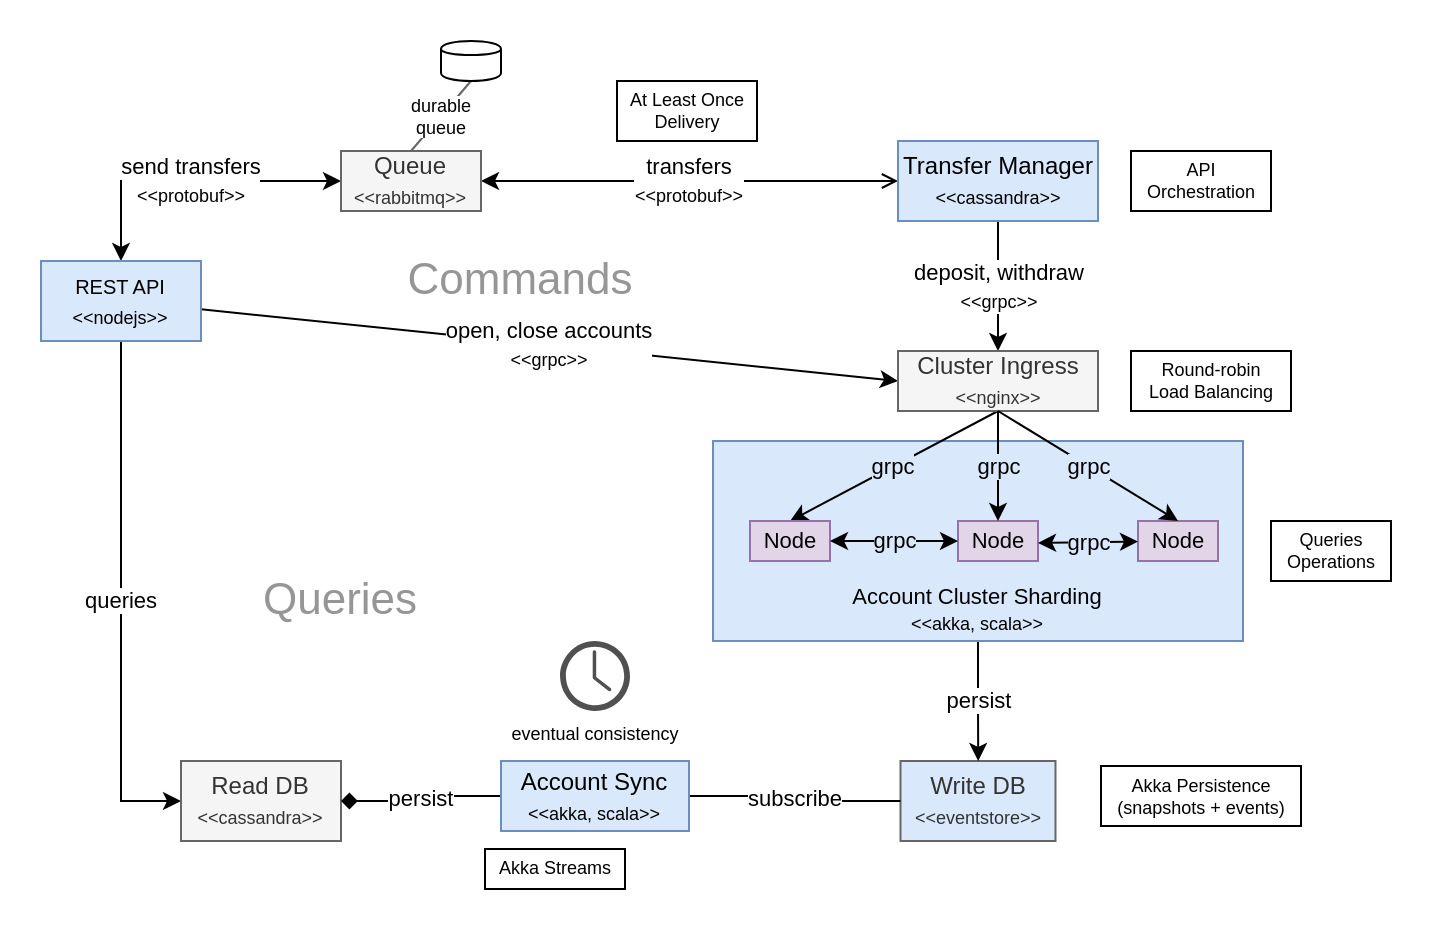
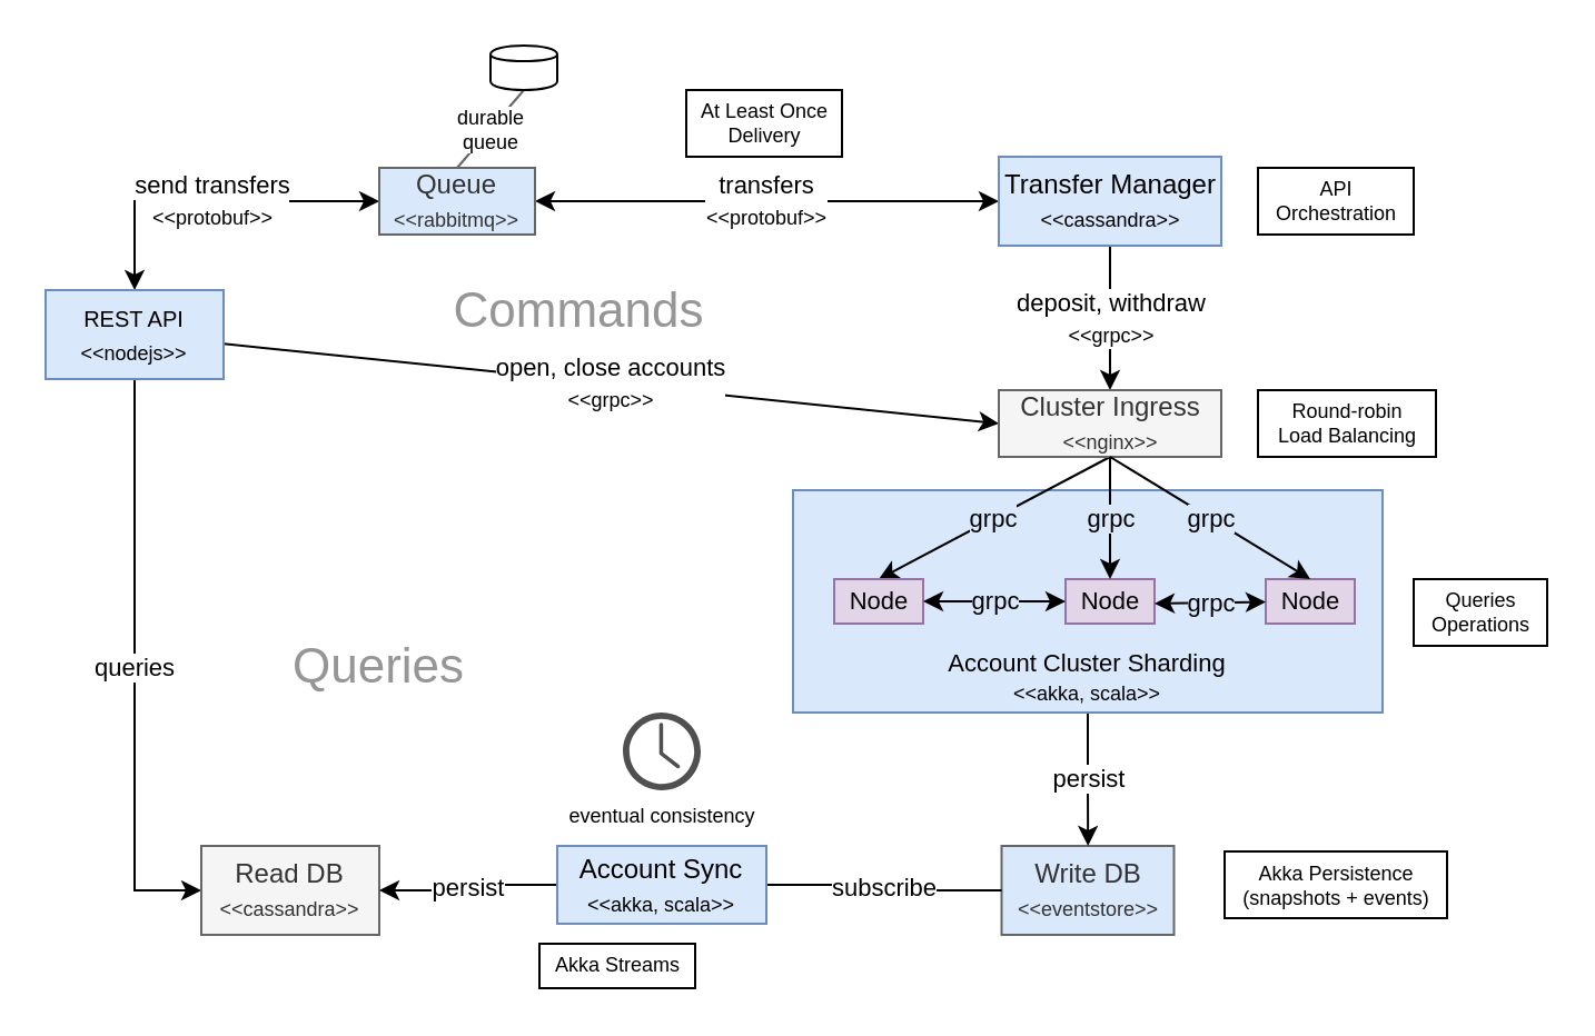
  <mxCell id="0" />
  <mxCell id="1" parent="0" />
  <mxCell id="2" value="send transfers&lt;br&gt;&lt;font style=&quot;font-size: 9px&quot;&gt;&amp;lt;&amp;lt;protobuf&amp;gt;&amp;gt;&lt;/font&gt;" style="edgeStyle=orthogonalEdgeStyle;rounded=0;orthogonalLoop=1;jettySize=auto;html=1;entryX=0;entryY=0.5;entryDx=0;entryDy=0;startArrow=classic;startFill=1;exitX=0.5;exitY=0;exitDx=0;exitDy=0;" parent="1" source="5" target="8" edge="1"><mxGeometry relative="1" as="geometry" /></mxCell>
  <mxCell id="3" value="queries" style="edgeStyle=orthogonalEdgeStyle;rounded=0;orthogonalLoop=1;jettySize=auto;html=1;entryX=0;entryY=0.5;entryDx=0;entryDy=0;" parent="1" source="5" target="9" edge="1"><mxGeometry relative="1" as="geometry" /></mxCell>
  <mxCell id="4" value="open, close accounts&lt;br&gt;&lt;font style=&quot;font-size: 9px&quot;&gt;&amp;lt;&amp;lt;grpc&amp;gt;&amp;gt;&lt;/font&gt;" style="edgeStyle=none;rounded=0;orthogonalLoop=1;jettySize=auto;html=1;startArrow=none;startFill=0;fontSize=11;entryX=0;entryY=0.5;entryDx=0;entryDy=0;" parent="1" source="5" target="19" edge="1"><mxGeometry relative="1" as="geometry"><mxPoint x="290" y="190" as="targetPoint" /></mxGeometry></mxCell>
  <mxCell id="5" value="&lt;div&gt;&lt;font style=&quot;font-size: 10px&quot;&gt;REST API&lt;/font&gt;&lt;/div&gt;&lt;div&gt;&lt;font style=&quot;font-size: 9px&quot;&gt;&amp;lt;&amp;lt;nodejs&amp;gt;&amp;gt;&lt;/font&gt;&lt;br&gt;&lt;/div&gt;" style="rounded=0;whiteSpace=wrap;html=1;fillColor=#dae8fc;strokeColor=#6c8ebf;" parent="1" vertex="1"><mxGeometry x="20" y="130" width="80" height="40" as="geometry" /></mxCell>
- <mxCell id="6" value="transfers&lt;br&gt;&lt;span style=&quot;font-size: 9px&quot;&gt;&amp;lt;&amp;lt;protobuf&amp;gt;&amp;gt;&lt;/span&gt;" style="edgeStyle=none;rounded=0;orthogonalLoop=1;jettySize=auto;html=1;entryX=0;entryY=0.5;entryDx=0;entryDy=0;startArrow=classic;startFill=1;fontSize=11;endArrow=open;" parent="1" source="8" target="12" edge="1"><mxGeometry relative="1" as="geometry" /></mxCell>
+ <mxCell id="6" value="transfers&lt;br&gt;&lt;span style=&quot;font-size: 9px&quot;&gt;&amp;lt;&amp;lt;protobuf&amp;gt;&amp;gt;&lt;/span&gt;" style="edgeStyle=none;rounded=0;orthogonalLoop=1;jettySize=auto;html=1;entryX=0;entryY=0.5;entryDx=0;entryDy=0;startArrow=classic;startFill=1;fontSize=11;" parent="1" source="8" target="12" edge="1"><mxGeometry relative="1" as="geometry" /></mxCell>
  <mxCell id="7" value="durable&lt;br style=&quot;font-size: 9px;&quot;&gt;queue" style="edgeStyle=none;rounded=0;orthogonalLoop=1;jettySize=auto;html=1;exitX=0.5;exitY=0;exitDx=0;exitDy=0;entryX=0.5;entryY=1;entryDx=0;entryDy=0;startArrow=none;startFill=0;fontSize=9;endArrow=none;endFill=0;fillColor=#f5f5f5;strokeColor=#666666;" parent="1" source="8" target="27" edge="1"><mxGeometry relative="1" as="geometry" /></mxCell>
- <mxCell id="8" value="&lt;div&gt;Queue&lt;/div&gt;&lt;div&gt;&lt;font style=&quot;font-size: 9px&quot;&gt;&amp;lt;&amp;lt;rabbitmq&amp;gt;&amp;gt;&lt;/font&gt;&lt;br&gt;&lt;/div&gt;" style="rounded=0;whiteSpace=wrap;html=1;fillColor=#f5f5f5;strokeColor=#666666;fontColor=#333333;" parent="1" vertex="1"><mxGeometry x="170" y="75" width="70" height="30" as="geometry" /></mxCell>
+ <mxCell id="8" value="&lt;div&gt;Queue&lt;/div&gt;&lt;div&gt;&lt;font style=&quot;font-size: 9px&quot;&gt;&amp;lt;&amp;lt;rabbitmq&amp;gt;&amp;gt;&lt;/font&gt;&lt;br&gt;&lt;/div&gt;" style="rounded=0;whiteSpace=wrap;html=1;fillColor=#dae8fc;strokeColor=#666666;fontColor=#333333;" parent="1" vertex="1"><mxGeometry x="170" y="75" width="70" height="30" as="geometry" /></mxCell>
  <mxCell id="9" value="&lt;div&gt;Read DB&lt;br&gt;&lt;/div&gt;&lt;div&gt;&lt;font style=&quot;font-size: 9px&quot;&gt;&amp;lt;&amp;lt;cassandra&amp;gt;&amp;gt;&lt;/font&gt;&lt;br&gt;&lt;/div&gt;" style="rounded=0;whiteSpace=wrap;html=1;fillColor=#f5f5f5;strokeColor=#666666;fontColor=#333333;" parent="1" vertex="1"><mxGeometry x="90" y="380" width="80" height="40" as="geometry" /></mxCell>
  <mxCell id="10" value="&lt;div&gt;Write DB&lt;br&gt;&lt;/div&gt;&lt;div&gt;&lt;font style=&quot;font-size: 9px&quot;&gt;&amp;lt;&amp;lt;eventstore&amp;gt;&amp;gt;&lt;/font&gt;&lt;br&gt;&lt;/div&gt;" style="rounded=0;whiteSpace=wrap;html=1;fillColor=#dae8fc;strokeColor=#666666;fontColor=#333333;" parent="1" vertex="1"><mxGeometry x="449.75" y="380" width="77.5" height="40" as="geometry" /></mxCell>
  <mxCell id="11" value="deposit, withdraw&lt;br&gt;&lt;font style=&quot;font-size: 9px&quot;&gt;&amp;lt;&amp;lt;grpc&amp;gt;&amp;gt;&lt;/font&gt;" style="edgeStyle=orthogonalEdgeStyle;rounded=0;orthogonalLoop=1;jettySize=auto;html=1;entryX=0.5;entryY=0;entryDx=0;entryDy=0;" parent="1" source="12" target="19" edge="1"><mxGeometry relative="1" as="geometry" /></mxCell>
  <mxCell id="12" value="&lt;div&gt;Transfer Manager&lt;br&gt;&lt;/div&gt;&lt;div&gt;&lt;font style=&quot;font-size: 9px&quot;&gt;&amp;lt;&amp;lt;cassandra&amp;gt;&amp;gt;&lt;/font&gt;&lt;br&gt;&lt;/div&gt;" style="rounded=0;whiteSpace=wrap;html=1;fillColor=#dae8fc;strokeColor=#6c8ebf;" parent="1" vertex="1"><mxGeometry x="448.5" y="70" width="100" height="40" as="geometry" /></mxCell>
  <mxCell id="13" value="persist" style="edgeStyle=orthogonalEdgeStyle;rounded=0;orthogonalLoop=1;jettySize=auto;html=1;" parent="1" source="14" target="10" edge="1"><mxGeometry relative="1" as="geometry"><mxPoint x="716" y="470" as="sourcePoint" /></mxGeometry></mxCell>
  <mxCell id="14" value="&lt;div style=&quot;font-size: 11px&quot;&gt;Account Cluster Sharding&lt;/div&gt;&lt;div&gt;&lt;font style=&quot;font-size: 9px&quot;&gt;&amp;lt;&amp;lt;akka, scala&amp;gt;&amp;gt;&lt;/font&gt;&lt;/div&gt;" style="rounded=0;whiteSpace=wrap;html=1;verticalAlign=bottom;align=center;fontSize=11;fillColor=#dae8fc;strokeColor=#6c8ebf;" parent="1" vertex="1"><mxGeometry x="356" y="220" width="265" height="100" as="geometry" /></mxCell>
  <mxCell id="15" value="subscribe" style="edgeStyle=orthogonalEdgeStyle;rounded=0;orthogonalLoop=1;jettySize=auto;html=1;entryX=0;entryY=0.5;entryDx=0;entryDy=0;exitX=1;exitY=0.5;exitDx=0;exitDy=0;endArrow=none;" parent="1" source="17" target="10" edge="1"><mxGeometry relative="1" as="geometry"><mxPoint x="400" y="400" as="sourcePoint" /><mxPoint x="606" y="590" as="targetPoint" /></mxGeometry></mxCell>
- <mxCell id="16" value="persist" style="edgeStyle=orthogonalEdgeStyle;rounded=0;orthogonalLoop=1;jettySize=auto;html=1;entryX=1;entryY=0.5;entryDx=0;entryDy=0;endArrow=diamond;" parent="1" source="17" target="9" edge="1"><mxGeometry relative="1" as="geometry"><mxPoint x="170" y="600" as="targetPoint" /></mxGeometry></mxCell>
+ <mxCell id="16" value="persist" style="edgeStyle=orthogonalEdgeStyle;rounded=0;orthogonalLoop=1;jettySize=auto;html=1;entryX=1;entryY=0.5;entryDx=0;entryDy=0;" parent="1" source="17" target="9" edge="1"><mxGeometry relative="1" as="geometry"><mxPoint x="170" y="600" as="targetPoint" /></mxGeometry></mxCell>
  <mxCell id="17" value="&lt;div&gt;Account Sync&lt;br&gt;&lt;/div&gt;&lt;div&gt;&lt;font style=&quot;font-size: 9px&quot;&gt;&amp;lt;&amp;lt;akka, scala&amp;gt;&amp;gt;&lt;/font&gt;&lt;br&gt;&lt;/div&gt;" style="rounded=0;whiteSpace=wrap;html=1;fillColor=#dae8fc;strokeColor=#6c8ebf;" parent="1" vertex="1"><mxGeometry x="250" y="380" width="94" height="35" as="geometry" /></mxCell>
  <mxCell id="18" value="grpc" style="rounded=0;orthogonalLoop=1;jettySize=auto;html=1;exitX=0.5;exitY=1;exitDx=0;exitDy=0;entryX=0.5;entryY=0;entryDx=0;entryDy=0;labelBackgroundColor=#DAE8FC;" parent="1" source="19" target="20" edge="1"><mxGeometry relative="1" as="geometry"><mxPoint x="658.5" y="190" as="sourcePoint" /></mxGeometry></mxCell>
  <mxCell id="19" value="&lt;div&gt;Cluster Ingress&lt;br&gt;&lt;/div&gt;&lt;div&gt;&lt;font style=&quot;font-size: 9px&quot;&gt;&amp;lt;&amp;lt;nginx&amp;gt;&amp;gt;&lt;/font&gt;&lt;br&gt;&lt;/div&gt;" style="rounded=0;whiteSpace=wrap;html=1;fillColor=#f5f5f5;strokeColor=#666666;fontColor=#333333;" parent="1" vertex="1"><mxGeometry x="448.5" y="175" width="100" height="30" as="geometry" /></mxCell>
  <mxCell id="20" value="Node" style="rounded=0;whiteSpace=wrap;html=1;fontSize=11;align=center;fillColor=#e1d5e7;strokeColor=#9673a6;" parent="1" vertex="1"><mxGeometry x="374.5" y="260" width="40" height="20" as="geometry" /></mxCell>
  <mxCell id="21" value="Node" style="rounded=0;whiteSpace=wrap;html=1;fontSize=11;align=center;fillColor=#e1d5e7;strokeColor=#9673a6;" parent="1" vertex="1"><mxGeometry x="478.5" y="260" width="40" height="20" as="geometry" /></mxCell>
  <mxCell id="22" value="Node" style="rounded=0;whiteSpace=wrap;html=1;fontSize=11;align=center;fillColor=#e1d5e7;strokeColor=#9673a6;" parent="1" vertex="1"><mxGeometry x="568.5" y="260" width="40" height="20" as="geometry" /></mxCell>
  <mxCell id="23" value="grpc" style="rounded=0;orthogonalLoop=1;jettySize=auto;html=1;exitX=0.5;exitY=1;exitDx=0;exitDy=0;entryX=0.5;entryY=0;entryDx=0;entryDy=0;labelBackgroundColor=#DAE8FC;" parent="1" source="19" target="21" edge="1"><mxGeometry relative="1" as="geometry"><mxPoint x="498.5" y="195" as="sourcePoint" /><mxPoint x="404.5" y="270" as="targetPoint" /></mxGeometry></mxCell>
  <mxCell id="24" value="grpc" style="rounded=0;orthogonalLoop=1;jettySize=auto;html=1;exitX=0.5;exitY=1;exitDx=0;exitDy=0;entryX=0.5;entryY=0;entryDx=0;entryDy=0;labelBackgroundColor=#DAE8FC;" parent="1" source="19" target="22" edge="1"><mxGeometry relative="1" as="geometry"><mxPoint x="508.5" y="205" as="sourcePoint" /><mxPoint x="414.5" y="280" as="targetPoint" /></mxGeometry></mxCell>
  <mxCell id="25" value="grpc" style="rounded=0;orthogonalLoop=1;jettySize=auto;html=1;exitX=0;exitY=0.5;exitDx=0;exitDy=0;entryX=1;entryY=0.5;entryDx=0;entryDy=0;startArrow=classic;startFill=1;labelBackgroundColor=#DAE8FC;" parent="1" source="21" target="20" edge="1"><mxGeometry relative="1" as="geometry"><mxPoint x="518.5" y="215" as="sourcePoint" /><mxPoint x="424.5" y="290" as="targetPoint" /></mxGeometry></mxCell>
  <mxCell id="26" value="grpc" style="rounded=0;orthogonalLoop=1;jettySize=auto;html=1;startArrow=classic;startFill=1;labelBackgroundColor=#DAE8FC;" parent="1" source="22" edge="1"><mxGeometry relative="1" as="geometry"><mxPoint x="488.5" y="280" as="sourcePoint" /><mxPoint x="518.5" y="271" as="targetPoint" /></mxGeometry></mxCell>
  <mxCell id="27" value="" style="shape=cylinder;whiteSpace=wrap;html=1;boundedLbl=1;backgroundOutline=1;fontSize=11;align=center;" parent="1" vertex="1"><mxGeometry x="220" y="20" width="30" height="20" as="geometry" /></mxCell>
  <mxCell id="28" value="API&lt;br style=&quot;font-size: 9px;&quot;&gt;Orchestration" style="text;html=1;align=center;verticalAlign=middle;resizable=0;points=[];;autosize=1;fontSize=9;strokeColor=#000000;" parent="1" vertex="1"><mxGeometry x="565" y="75" width="70" height="30" as="geometry" /></mxCell>
  <mxCell id="29" value="Round-robin&lt;br style=&quot;font-size: 9px;&quot;&gt;Load Balancing" style="text;html=1;align=center;verticalAlign=middle;resizable=0;points=[];;autosize=1;fontSize=9;strokeColor=#000000;" parent="1" vertex="1"><mxGeometry x="565" y="175" width="80" height="30" as="geometry" /></mxCell>
  <mxCell id="30" value="At Least Once&lt;br style=&quot;font-size: 9px;&quot;&gt;Delivery" style="text;html=1;align=center;verticalAlign=middle;resizable=0;points=[];;autosize=1;fontSize=9;strokeColor=#000000;" parent="1" vertex="1"><mxGeometry x="308" y="40" width="70" height="30" as="geometry" /></mxCell>
  <mxCell id="31" value="Queries&lt;br style=&quot;font-size: 9px;&quot;&gt;Operations" style="text;html=1;align=center;verticalAlign=middle;resizable=0;points=[];;autosize=1;fontSize=9;strokeColor=#000000;" parent="1" vertex="1"><mxGeometry x="635" y="260" width="60" height="30" as="geometry" /></mxCell>
  <mxCell id="32" value="Akka Persistence&lt;br style=&quot;font-size: 9px;&quot;&gt;(snapshots + events)" style="text;html=1;align=center;verticalAlign=middle;resizable=0;points=[];;autosize=1;fontSize=9;strokeColor=#000000;" parent="1" vertex="1"><mxGeometry x="550" y="382.5" width="100" height="30" as="geometry" /></mxCell>
  <mxCell id="33" value="eventual consistency" style="pointerEvents=1;shadow=0;dashed=0;html=1;strokeColor=none;fillColor=#505050;labelPosition=center;verticalLabelPosition=bottom;verticalAlign=top;outlineConnect=0;align=center;shape=mxgraph.office.concepts.clock;fontSize=9;" parent="1" vertex="1"><mxGeometry x="279.5" y="320" width="35" height="35" as="geometry" /></mxCell>
  <mxCell id="34" value="Akka Streams" style="text;html=1;align=center;verticalAlign=middle;resizable=0;points=[];;autosize=1;fontSize=9;strokeColor=#000000;" parent="1" vertex="1"><mxGeometry x="242" y="424" width="70" height="20" as="geometry" /></mxCell>
  <mxCell id="35" value="Commands" style="text;html=1;strokeColor=none;fillColor=none;align=center;verticalAlign=middle;whiteSpace=wrap;rounded=0;fontSize=22;fontColor=#969696;" vertex="1" parent="1"><mxGeometry x="240" y="130" width="40" height="20" as="geometry" /></mxCell>
  <mxCell id="36" value="Queries" style="text;html=1;strokeColor=none;fillColor=none;align=center;verticalAlign=middle;whiteSpace=wrap;rounded=0;fontSize=22;fontColor=#969696;" vertex="1" parent="1"><mxGeometry x="150" y="290" width="40" height="20" as="geometry" /></mxCell>
